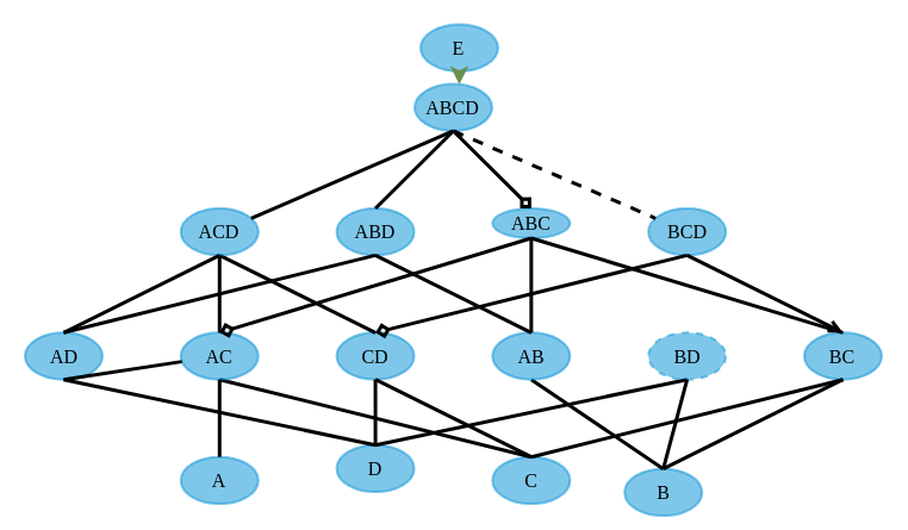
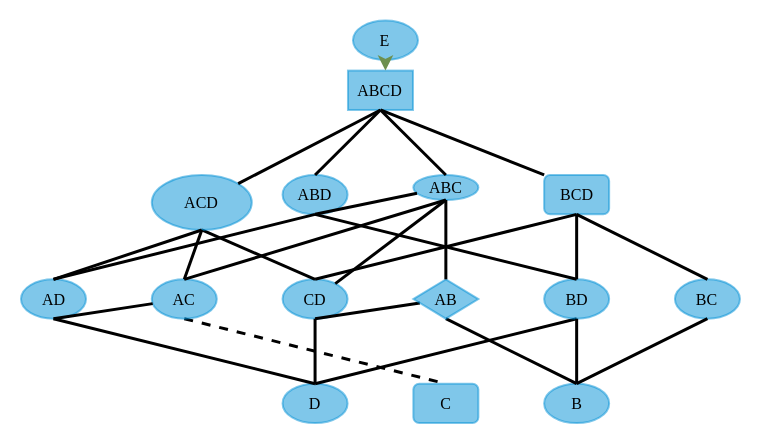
  <mxCell id="0" />
  <mxCell id="1" parent="0" />
- <mxCell id="2" value="&lt;div&gt;ABCD&lt;/div&gt;" style="ellipse;whiteSpace=wrap;html=1;rounded=1;shadow=0;glass=0;labelBackgroundColor=none;strokeColor=#008FD5;strokeWidth=2;fillColor=#008FD5;gradientColor=none;fontFamily=Palatino;fontSize=16;fontColor=#000000;align=center;opacity=50;spacing=15;verticalAlign=middle;horizontal=1;aspect=fixed;" vertex="1" parent="1"><mxGeometry x="347.47" y="70.103" width="64.993" height="39.373" as="geometry" /></mxCell>
+ <mxCell id="2" value="&lt;div&gt;ABCD&lt;/div&gt;" style="whiteSpace=wrap;html=1;shadow=0;glass=0;labelBackgroundColor=none;strokeColor=#008FD5;strokeWidth=2;fillColor=#008FD5;gradientColor=none;fontFamily=Palatino;fontSize=16;fontColor=#000000;align=center;opacity=50;spacing=15;verticalAlign=middle;horizontal=1;aspect=fixed;rounded=0;" vertex="1" parent="1"><mxGeometry x="347.47" y="70.103" width="64.993" height="39.373" as="geometry" /></mxCell>
  <mxCell id="3" value="ABD" style="ellipse;whiteSpace=wrap;html=1;rounded=1;shadow=0;glass=0;labelBackgroundColor=none;strokeColor=#008FD5;strokeWidth=2;fillColor=#008FD5;gradientColor=none;fontFamily=Palatino;fontSize=16;fontColor=#000000;align=center;opacity=50;spacing=15;verticalAlign=middle;horizontal=1;aspect=fixed;" vertex="1" parent="1"><mxGeometry x="282.076" y="174.469" width="64.993" height="39.373" as="geometry" /></mxCell>
  <mxCell id="4" value="" style="rounded=0;orthogonalLoop=1;jettySize=auto;html=1;endArrow=none;exitX=0.5;exitY=1;exitDx=0;exitDy=0;fontFamily=Palatino;fontSize=16;strokeColor=#000000;orthogonal=1;entryX=0.5;entryY=0;entryDx=0;entryDy=0;strokeWidth=3;endFill=0;" edge="1" parent="1" source="2" target="3"><mxGeometry relative="1" as="geometry" /></mxCell>
  <mxCell id="5" value="E" style="ellipse;whiteSpace=wrap;html=1;rounded=1;shadow=0;glass=0;labelBackgroundColor=none;strokeColor=#008FD5;strokeWidth=2;fillColor=#008FD5;gradientColor=none;fontFamily=Palatino;fontSize=16;fontColor=#000000;align=center;opacity=50;spacing=15;verticalAlign=middle;horizontal=1;aspect=fixed;" vertex="1" parent="1"><mxGeometry x="352.47" y="20" width="64.993" height="39.373" as="geometry" /></mxCell>
  <mxCell id="6" value="" style="rounded=0;orthogonalLoop=1;jettySize=auto;html=1;strokeColor=#6D904F;strokeWidth=3;orthogonal=1;fontFamily=Palatino;fontSize=16;endFill=1;endArrow=classic;" edge="1" parent="1" source="5" target="2"><mxGeometry relative="1" as="geometry" /></mxCell>
- <mxCell id="7" value="BCD" style="ellipse;whiteSpace=wrap;html=1;rounded=1;shadow=0;glass=0;labelBackgroundColor=none;strokeColor=#008FD5;strokeWidth=2;fillColor=#008FD5;gradientColor=none;fontFamily=Palatino;fontSize=16;fontColor=#000000;align=center;opacity=50;spacing=15;verticalAlign=middle;horizontal=1;aspect=fixed;" vertex="1" parent="1"><mxGeometry x="543.653" y="174.469" width="64.993" height="39.373" as="geometry" /></mxCell>
- <mxCell id="8" style="rounded=0;orthogonalLoop=1;jettySize=auto;html=1;endArrow=none;exitX=0.5;exitY=1;exitDx=0;exitDy=0;orthogonal=1;strokeColor=#000000;fontFamily=Palatino;fontSize=16;strokeWidth=3;endFill=0;dashed=1;" edge="1" parent="1" source="2" target="7"><mxGeometry relative="1" as="geometry" /></mxCell>
+ <mxCell id="7" value="BCD" style="whiteSpace=wrap;html=1;shadow=0;glass=0;labelBackgroundColor=none;strokeColor=#008FD5;strokeWidth=2;fillColor=#008FD5;gradientColor=none;fontFamily=Palatino;fontSize=16;fontColor=#000000;align=center;opacity=50;spacing=15;verticalAlign=middle;horizontal=1;aspect=fixed;rounded=1;" vertex="1" parent="1"><mxGeometry x="543.653" y="174.469" width="64.993" height="39.373" as="geometry" /></mxCell>
+ <mxCell id="8" style="rounded=0;orthogonalLoop=1;jettySize=auto;html=1;endArrow=none;exitX=0.5;exitY=1;exitDx=0;exitDy=0;orthogonal=1;strokeColor=#000000;fontFamily=Palatino;fontSize=16;strokeWidth=3;endFill=0;" edge="1" parent="1" source="2" target="7"><mxGeometry relative="1" as="geometry" /></mxCell>
  <mxCell id="9" value="CD" style="ellipse;whiteSpace=wrap;html=1;rounded=1;shadow=0;glass=0;labelBackgroundColor=none;strokeColor=#008FD5;strokeWidth=2;fillColor=#008FD5;gradientColor=none;fontFamily=Palatino;fontSize=16;fontColor=#000000;align=center;opacity=50;spacing=15;verticalAlign=middle;horizontal=1;aspect=fixed;" vertex="1" parent="1"><mxGeometry x="282.076" y="278.835" width="64.993" height="39.373" as="geometry" /></mxCell>
- <mxCell id="10" value="" style="rounded=0;orthogonalLoop=1;jettySize=auto;html=1;strokeColor=#000000;fontFamily=Palatino;fontSize=16;endArrow=diamond;endFill=0;exitX=0.5;exitY=1;exitDx=0;exitDy=0;entryX=0.5;entryY=0;entryDx=0;entryDy=0;orthogonal=1;strokeWidth=3;" edge="1" parent="1" source="7" target="9"><mxGeometry relative="1" as="geometry" /></mxCell>
+ <mxCell id="10" value="" style="rounded=0;orthogonalLoop=1;jettySize=auto;html=1;strokeColor=#000000;fontFamily=Palatino;fontSize=16;endArrow=none;endFill=0;exitX=0.5;exitY=1;exitDx=0;exitDy=0;entryX=0.5;entryY=0;entryDx=0;entryDy=0;orthogonal=1;strokeWidth=3;" edge="1" parent="1" source="7" target="9"><mxGeometry relative="1" as="geometry" /></mxCell>
  <mxCell id="11" value="ABC" style="ellipse;whiteSpace=wrap;html=1;rounded=1;shadow=0;glass=0;labelBackgroundColor=none;strokeColor=#008FD5;strokeWidth=2;fillColor=#008FD5;gradientColor=none;fontFamily=Palatino;fontSize=16;fontColor=#000000;align=center;opacity=50;spacing=15;verticalAlign=middle;horizontal=1;aspect=fixed;" vertex="1" parent="1"><mxGeometry x="412.864" y="174.469" width="64.993" height="25" as="geometry" /></mxCell>
- <mxCell id="12" style="rounded=0;orthogonalLoop=1;jettySize=auto;html=1;strokeColor=#000000;endArrow=diamond;exitX=0.5;exitY=1;exitDx=0;exitDy=0;fontFamily=Palatino;fontSize=16;orthogonal=1;entryX=0.5;entryY=0;entryDx=0;entryDy=0;strokeWidth=3;endFill=0;" edge="1" parent="1" source="2" target="11"><mxGeometry relative="1" as="geometry" /></mxCell>
+ <mxCell id="12" style="rounded=0;orthogonalLoop=1;jettySize=auto;html=1;strokeColor=#000000;endArrow=none;exitX=0.5;exitY=1;exitDx=0;exitDy=0;fontFamily=Palatino;fontSize=16;orthogonal=1;entryX=0.5;entryY=0;entryDx=0;entryDy=0;strokeWidth=3;endFill=0;" edge="1" parent="1" source="2" target="11"><mxGeometry relative="1" as="geometry" /></mxCell>
  <mxCell id="13" style="orthogonalLoop=1;jettySize=auto;html=1;strokeColor=#000000;fontFamily=Palatino;fontSize=16;rounded=0;endArrow=none;endFill=0;exitX=0.5;exitY=1;exitDx=0;exitDy=0;entryX=0.5;entryY=0;entryDx=0;entryDy=0;orthogonal=1;strokeWidth=3;" edge="1" parent="1" source="14" target="9"><mxGeometry relative="1" as="geometry" /></mxCell>
- <mxCell id="14" value="ACD" style="ellipse;whiteSpace=wrap;html=1;rounded=1;shadow=0;glass=0;labelBackgroundColor=none;strokeColor=#008FD5;strokeWidth=2;fillColor=#008FD5;gradientColor=none;fontFamily=Palatino;fontSize=16;fontColor=#000000;align=center;opacity=50;spacing=15;verticalAlign=middle;horizontal=1;aspect=fixed;" vertex="1" parent="1"><mxGeometry x="151.288" y="174.469" width="64.993" height="39.373" as="geometry" /></mxCell>
+ <mxCell id="14" value="ACD" style="ellipse;whiteSpace=wrap;html=1;rounded=1;shadow=0;glass=0;labelBackgroundColor=none;strokeColor=#008FD5;strokeWidth=2;fillColor=#008FD5;gradientColor=none;fontFamily=Palatino;fontSize=16;fontColor=#000000;align=center;opacity=50;spacing=15;verticalAlign=middle;horizontal=1;aspect=fixed;" vertex="1" parent="1"><mxGeometry x="151.288" y="174.469" width="100" height="55" as="geometry" /></mxCell>
  <mxCell id="15" style="rounded=0;orthogonalLoop=1;jettySize=auto;html=1;endArrow=none;exitX=0.5;exitY=1;exitDx=0;exitDy=0;fontFamily=Palatino;fontSize=16;strokeColor=#000000;orthogonal=1;strokeWidth=3;endFill=0;" edge="1" parent="1" source="2" target="14"><mxGeometry relative="1" as="geometry" /></mxCell>
  <mxCell id="16" value="AD" style="ellipse;whiteSpace=wrap;html=1;rounded=1;shadow=0;glass=0;labelBackgroundColor=none;strokeColor=#008FD5;strokeWidth=2;fillColor=#008FD5;gradientColor=none;fontFamily=Palatino;fontSize=16;fontColor=#000000;align=center;opacity=50;spacing=15;verticalAlign=middle;horizontal=1;aspect=fixed;" vertex="1" parent="1"><mxGeometry x="20.5" y="278.835" width="64.993" height="39.373" as="geometry" /></mxCell>
  <mxCell id="17" style="rounded=0;orthogonalLoop=1;jettySize=auto;html=1;strokeColor=#000000;fontFamily=Palatino;fontSize=16;endArrow=none;endFill=0;entryX=0.5;entryY=0;entryDx=0;entryDy=0;exitX=0.5;exitY=1;exitDx=0;exitDy=0;orthogonal=1;strokeWidth=3;" edge="1" parent="1" source="3" target="16"><mxGeometry relative="1" as="geometry" /></mxCell>
  <mxCell id="18" value="" style="rounded=0;orthogonalLoop=1;jettySize=auto;html=1;strokeColor=#000000;fontFamily=Palatino;fontSize=16;endArrow=none;endFill=0;entryX=0.5;entryY=0;entryDx=0;entryDy=0;exitX=0.5;exitY=1;exitDx=0;exitDy=0;orthogonal=1;strokeWidth=3;" edge="1" parent="1" source="14" target="16"><mxGeometry relative="1" as="geometry" /></mxCell>
- <mxCell id="19" value="D" style="ellipse;whiteSpace=wrap;html=1;rounded=1;shadow=0;glass=0;labelBackgroundColor=none;strokeColor=#008FD5;strokeWidth=2;fillColor=#008FD5;gradientColor=none;fontFamily=Palatino;fontSize=16;fontColor=#000000;align=center;opacity=50;spacing=15;verticalAlign=middle;horizontal=1;aspect=fixed;" vertex="1" parent="1"><mxGeometry x="282.076" y="373.201" width="64.993" height="39.373" as="geometry" /></mxCell>
+ <mxCell id="19" value="D" style="ellipse;whiteSpace=wrap;html=1;rounded=1;shadow=0;glass=0;labelBackgroundColor=none;strokeColor=#008FD5;strokeWidth=2;fillColor=#008FD5;gradientColor=none;fontFamily=Palatino;fontSize=16;fontColor=#000000;align=center;opacity=50;spacing=15;verticalAlign=middle;horizontal=1;aspect=fixed;" vertex="1" parent="1"><mxGeometry x="282.076" y="383.201" width="64.993" height="39.373" as="geometry" /></mxCell>
  <mxCell id="20" style="rounded=0;orthogonalLoop=1;jettySize=auto;html=1;entryX=0.5;entryY=0;entryDx=0;entryDy=0;endArrow=none;endFill=0;strokeColor=#000000;fontFamily=Palatino;fontSize=16;orthogonal=1;exitX=0.5;exitY=1;exitDx=0;exitDy=0;strokeWidth=3;" edge="1" parent="1" source="9" target="19"><mxGeometry relative="1" as="geometry"><mxPoint x="302.198" y="349.197" as="sourcePoint" /></mxGeometry></mxCell>
  <mxCell id="21" value="" style="rounded=0;orthogonalLoop=1;jettySize=auto;html=1;endArrow=none;endFill=0;strokeColor=#000000;fontFamily=Palatino;fontSize=16;exitX=0.5;exitY=1;exitDx=0;exitDy=0;entryX=0.5;entryY=0;entryDx=0;entryDy=0;orthogonal=1;strokeWidth=3;" edge="1" parent="1" source="16" target="19"><mxGeometry relative="1" as="geometry" /></mxCell>
  <mxCell id="22" style="rounded=0;orthogonalLoop=1;jettySize=auto;html=1;entryX=0.5;entryY=0;entryDx=0;entryDy=0;endArrow=none;endFill=0;strokeColor=#000000;fontFamily=Palatino;fontSize=16;exitX=0.5;exitY=1;exitDx=0;exitDy=0;orthogonal=1;strokeWidth=3;" edge="1" parent="1" source="23" target="19"><mxGeometry relative="1" as="geometry" /></mxCell>
- <mxCell id="23" value="BD" style="ellipse;whiteSpace=wrap;html=1;rounded=1;shadow=0;glass=0;labelBackgroundColor=none;strokeColor=#008FD5;strokeWidth=2;fillColor=#008FD5;gradientColor=none;fontFamily=Palatino;fontSize=16;fontColor=#000000;align=center;opacity=50;spacing=15;verticalAlign=middle;horizontal=1;aspect=fixed;dashed=1;" vertex="1" parent="1"><mxGeometry x="543.653" y="278.835" width="64.993" height="39.373" as="geometry" /></mxCell>
+ <mxCell id="23" value="BD" style="ellipse;whiteSpace=wrap;html=1;rounded=1;shadow=0;glass=0;labelBackgroundColor=none;strokeColor=#008FD5;strokeWidth=2;fillColor=#008FD5;gradientColor=none;fontFamily=Palatino;fontSize=16;fontColor=#000000;align=center;opacity=50;spacing=15;verticalAlign=middle;horizontal=1;aspect=fixed;" vertex="1" parent="1"><mxGeometry x="543.653" y="278.835" width="64.993" height="39.373" as="geometry" /></mxCell>
+ <mxCell id="24" style="rounded=0;orthogonalLoop=1;jettySize=auto;html=1;strokeColor=#000000;fontFamily=Palatino;fontSize=16;entryX=0.5;entryY=0;entryDx=0;entryDy=0;endArrow=none;endFill=0;exitX=0.5;exitY=1;exitDx=0;exitDy=0;orthogonal=1;strokeWidth=3;" edge="1" parent="1" source="3" target="23"><mxGeometry relative="1" as="geometry" /></mxCell>
+ <mxCell id="25" style="rounded=0;orthogonalLoop=1;jettySize=auto;html=1;strokeColor=#000000;fontFamily=Palatino;fontSize=16;entryX=0.5;entryY=0;entryDx=0;entryDy=0;endArrow=none;endFill=0;exitX=0.5;exitY=1;exitDx=0;exitDy=0;orthogonal=1;strokeWidth=3;" edge="1" parent="1" source="7" target="23"><mxGeometry relative="1" as="geometry" /></mxCell>
  <mxCell id="26" value="BC" style="ellipse;whiteSpace=wrap;html=1;rounded=1;shadow=0;glass=0;labelBackgroundColor=none;strokeColor=#008FD5;strokeWidth=2;fillColor=#008FD5;gradientColor=none;fontFamily=Palatino;fontSize=16;fontColor=#000000;align=center;opacity=50;spacing=15;verticalAlign=middle;horizontal=1;aspect=fixed;" vertex="1" parent="1"><mxGeometry x="674.441" y="278.835" width="64.993" height="39.373" as="geometry" /></mxCell>
- <mxCell id="27" style="rounded=0;orthogonalLoop=1;jettySize=auto;html=1;entryX=0.5;entryY=0;entryDx=0;entryDy=0;endArrow=open;endFill=0;strokeColor=#000000;fontFamily=Palatino;fontSize=16;exitX=0.5;exitY=1;exitDx=0;exitDy=0;orthogonal=1;strokeWidth=3;" edge="1" parent="1" source="7" target="26"><mxGeometry relative="1" as="geometry" /></mxCell>
- <mxCell id="28" style="rounded=0;orthogonalLoop=1;jettySize=auto;html=1;strokeColor=#000000;fontFamily=Palatino;fontSize=16;endArrow=none;endFill=0;entryX=0.5;entryY=0;entryDx=0;entryDy=0;exitX=0.5;exitY=1;exitDx=0;exitDy=0;orthogonal=1;strokeWidth=3;" edge="1" parent="1" source="11" target="26"><mxGeometry relative="1" as="geometry" /></mxCell>
- <mxCell id="29" value="C" style="ellipse;whiteSpace=wrap;html=1;rounded=1;shadow=0;glass=0;labelBackgroundColor=none;strokeColor=#008FD5;strokeWidth=2;fillColor=#008FD5;gradientColor=none;fontFamily=Palatino;fontSize=16;fontColor=#000000;align=center;opacity=50;spacing=15;verticalAlign=middle;horizontal=1;aspect=fixed;" vertex="1" parent="1"><mxGeometry x="412.864" y="383.201" width="64.993" height="39.373" as="geometry" /></mxCell>
- <mxCell id="30" style="rounded=0;orthogonalLoop=1;jettySize=auto;html=1;exitX=0.5;exitY=1;exitDx=0;exitDy=0;entryX=0.5;entryY=0;entryDx=0;entryDy=0;endArrow=none;endFill=0;strokeColor=#000000;fontFamily=Palatino;fontSize=16;orthogonal=1;strokeWidth=3;" edge="1" parent="1" source="9" target="29"><mxGeometry relative="1" as="geometry" /></mxCell>
- <mxCell id="31" value="" style="rounded=0;orthogonalLoop=1;jettySize=auto;html=1;endArrow=none;endFill=0;strokeColor=#000000;fontFamily=Palatino;fontSize=16;entryX=0.5;entryY=0;entryDx=0;entryDy=0;exitX=0.5;exitY=1;exitDx=0;exitDy=0;orthogonal=1;strokeWidth=3;" edge="1" parent="1" source="26" target="29"><mxGeometry relative="1" as="geometry" /></mxCell>
- <mxCell id="32" value="B" style="ellipse;whiteSpace=wrap;html=1;rounded=1;shadow=0;glass=0;labelBackgroundColor=none;strokeColor=#008FD5;strokeWidth=2;fillColor=#008FD5;gradientColor=none;fontFamily=Palatino;fontSize=16;fontColor=#000000;align=center;opacity=50;spacing=15;verticalAlign=middle;horizontal=1;aspect=fixed;" vertex="1" parent="1"><mxGeometry x="523.653" y="393.201" width="64.993" height="39.373" as="geometry" /></mxCell>
+ <mxCell id="27" style="rounded=0;orthogonalLoop=1;jettySize=auto;html=1;entryX=0.5;entryY=0;entryDx=0;entryDy=0;endArrow=none;endFill=0;strokeColor=#000000;fontFamily=Palatino;fontSize=16;exitX=0.5;exitY=1;exitDx=0;exitDy=0;orthogonal=1;strokeWidth=3;" edge="1" parent="1" source="7" target="26"><mxGeometry relative="1" as="geometry" /></mxCell>
+ <mxCell id="28" style="rounded=0;orthogonalLoop=1;jettySize=auto;html=1;strokeColor=#000000;fontFamily=Palatino;fontSize=16;endArrow=none;endFill=0;exitX=0.5;exitY=1;exitDx=0;exitDy=0;orthogonal=1;strokeWidth=3;" edge="1" parent="1" source="11" target="9"><mxGeometry relative="1" as="geometry" /></mxCell>
+ <mxCell id="29" value="C" style="whiteSpace=wrap;html=1;shadow=0;glass=0;labelBackgroundColor=none;strokeColor=#008FD5;strokeWidth=2;fillColor=#008FD5;gradientColor=none;fontFamily=Palatino;fontSize=16;fontColor=#000000;align=center;opacity=50;spacing=15;verticalAlign=middle;horizontal=1;aspect=fixed;rounded=1;" vertex="1" parent="1"><mxGeometry x="412.864" y="383.201" width="64.993" height="39.373" as="geometry" /></mxCell>
+ <mxCell id="30" style="rounded=0;orthogonalLoop=1;jettySize=auto;html=1;exitX=0.5;exitY=1;exitDx=0;exitDy=0;endArrow=none;endFill=0;strokeColor=#000000;fontFamily=Palatino;fontSize=16;orthogonal=1;strokeWidth=3;" edge="1" parent="1" source="9" target="40"><mxGeometry relative="1" as="geometry" /></mxCell>
+ <mxCell id="32" value="B" style="ellipse;whiteSpace=wrap;html=1;rounded=1;shadow=0;glass=0;labelBackgroundColor=none;strokeColor=#008FD5;strokeWidth=2;fillColor=#008FD5;gradientColor=none;fontFamily=Palatino;fontSize=16;fontColor=#000000;align=center;opacity=50;spacing=15;verticalAlign=middle;horizontal=1;aspect=fixed;" vertex="1" parent="1"><mxGeometry x="543.653" y="383.201" width="64.993" height="39.373" as="geometry" /></mxCell>
  <mxCell id="33" style="rounded=0;orthogonalLoop=1;jettySize=auto;html=1;entryX=0.5;entryY=0;entryDx=0;entryDy=0;endArrow=none;endFill=0;strokeColor=#000000;fontFamily=Palatino;fontSize=16;exitX=0.5;exitY=1;exitDx=0;exitDy=0;orthogonal=1;strokeWidth=3;" edge="1" parent="1" source="23" target="32"><mxGeometry relative="1" as="geometry" /></mxCell>
  <mxCell id="34" value="" style="rounded=0;orthogonalLoop=1;jettySize=auto;html=1;endArrow=none;endFill=0;strokeColor=#000000;fontFamily=Palatino;fontSize=16;exitX=0.5;exitY=1;exitDx=0;exitDy=0;entryX=0.5;entryY=0;entryDx=0;entryDy=0;orthogonal=1;strokeWidth=3;" edge="1" parent="1" source="26" target="32"><mxGeometry relative="1" as="geometry" /></mxCell>
- <mxCell id="35" style="rounded=0;orthogonalLoop=1;jettySize=auto;html=1;exitX=0.5;exitY=1;exitDx=0;exitDy=0;entryX=0.5;entryY=0;entryDx=0;entryDy=0;endArrow=none;endFill=0;strokeColor=#000000;fontFamily=Palatino;fontSize=16;orthogonal=1;strokeWidth=3;" edge="1" parent="1" source="36" target="29"><mxGeometry relative="1" as="geometry" /></mxCell>
+ <mxCell id="35" style="rounded=0;orthogonalLoop=1;jettySize=auto;html=1;exitX=0.5;exitY=1;exitDx=0;exitDy=0;entryX=0.5;entryY=0;entryDx=0;entryDy=0;endArrow=none;endFill=0;strokeColor=#000000;fontFamily=Palatino;fontSize=16;orthogonal=1;strokeWidth=3;dashed=1;" edge="1" parent="1" source="36" target="29"><mxGeometry relative="1" as="geometry" /></mxCell>
  <mxCell id="36" value="AC" style="ellipse;whiteSpace=wrap;html=1;rounded=1;shadow=0;glass=0;labelBackgroundColor=none;strokeColor=#008FD5;strokeWidth=2;fillColor=#008FD5;gradientColor=none;fontFamily=Palatino;fontSize=16;fontColor=#000000;align=center;opacity=50;spacing=15;verticalAlign=middle;horizontal=1;aspect=fixed;" vertex="1" parent="1"><mxGeometry x="151.288" y="278.835" width="64.993" height="39.373" as="geometry" /></mxCell>
- <mxCell id="37" style="rounded=0;orthogonalLoop=1;jettySize=auto;html=1;strokeColor=#000000;fontFamily=Palatino;fontSize=16;endArrow=diamond;endFill=0;exitX=0.5;exitY=1;exitDx=0;exitDy=0;entryX=0.5;entryY=0;entryDx=0;entryDy=0;orthogonal=1;strokeWidth=3;" edge="1" parent="1" source="11" target="36"><mxGeometry relative="1" as="geometry" /></mxCell>
+ <mxCell id="37" style="rounded=0;orthogonalLoop=1;jettySize=auto;html=1;strokeColor=#000000;fontFamily=Palatino;fontSize=16;endArrow=none;endFill=0;exitX=0.5;exitY=1;exitDx=0;exitDy=0;entryX=0.5;entryY=0;entryDx=0;entryDy=0;orthogonal=1;strokeWidth=3;" edge="1" parent="1" source="11" target="36"><mxGeometry relative="1" as="geometry" /></mxCell>
  <mxCell id="38" style="rounded=0;orthogonalLoop=1;jettySize=auto;html=1;strokeColor=#000000;fontFamily=Palatino;fontSize=16;endArrow=none;endFill=0;entryX=0.5;entryY=0;entryDx=0;entryDy=0;exitX=0.5;exitY=1;exitDx=0;exitDy=0;orthogonal=1;strokeWidth=3;" edge="1" parent="1" source="14" target="36"><mxGeometry relative="1" as="geometry" /></mxCell>
  <mxCell id="39" style="rounded=0;orthogonalLoop=1;jettySize=auto;html=1;entryX=0.5;entryY=0;entryDx=0;entryDy=0;endArrow=none;endFill=0;strokeColor=#000000;fontFamily=Palatino;fontSize=16;exitX=0.5;exitY=1;exitDx=0;exitDy=0;orthogonal=1;strokeWidth=3;" edge="1" parent="1" source="40" target="32"><mxGeometry relative="1" as="geometry" /></mxCell>
- <mxCell id="40" value="AB" style="ellipse;whiteSpace=wrap;html=1;rounded=1;shadow=0;glass=0;labelBackgroundColor=none;strokeColor=#008FD5;strokeWidth=2;fillColor=#008FD5;gradientColor=none;fontFamily=Palatino;fontSize=16;fontColor=#000000;align=center;opacity=50;spacing=15;verticalAlign=middle;horizontal=1;aspect=fixed;" vertex="1" parent="1"><mxGeometry x="412.864" y="278.835" width="64.993" height="39.373" as="geometry" /></mxCell>
- <mxCell id="41" style="rounded=0;orthogonalLoop=1;jettySize=auto;html=1;strokeColor=#000000;fontFamily=Palatino;fontSize=16;endArrow=none;endFill=0;exitX=0.5;exitY=1;exitDx=0;exitDy=0;entryX=0.5;entryY=0;entryDx=0;entryDy=0;orthogonal=1;strokeWidth=3;" edge="1" parent="1" source="3" target="40"><mxGeometry relative="1" as="geometry" /></mxCell>
+ <mxCell id="40" value="AB" style="rhombus;whiteSpace=wrap;html=1;shadow=0;glass=0;labelBackgroundColor=none;strokeColor=#008FD5;strokeWidth=2;fillColor=#008FD5;gradientColor=none;fontFamily=Palatino;fontSize=16;fontColor=#000000;align=center;opacity=50;spacing=15;verticalAlign=middle;horizontal=1;aspect=fixed;" vertex="1" parent="1"><mxGeometry x="412.864" y="278.835" width="64.993" height="39.373" as="geometry" /></mxCell>
+ <mxCell id="41" style="rounded=0;orthogonalLoop=1;jettySize=auto;html=1;strokeColor=#000000;fontFamily=Palatino;fontSize=16;endArrow=none;endFill=0;exitX=0.5;exitY=1;exitDx=0;exitDy=0;orthogonal=1;strokeWidth=3;" edge="1" parent="1" source="3" target="11"><mxGeometry relative="1" as="geometry" /></mxCell>
  <mxCell id="42" style="rounded=0;orthogonalLoop=1;jettySize=auto;html=1;strokeColor=#000000;fontFamily=Palatino;fontSize=16;endArrow=none;endFill=0;exitX=0.5;exitY=1;exitDx=0;exitDy=0;entryX=0.5;entryY=0;entryDx=0;entryDy=0;orthogonal=1;strokeWidth=3;" edge="1" parent="1" source="11" target="40"><mxGeometry relative="1" as="geometry" /></mxCell>
- <mxCell id="43" value="A" style="ellipse;whiteSpace=wrap;html=1;rounded=1;shadow=0;glass=0;labelBackgroundColor=none;strokeColor=#008FD5;strokeWidth=2;fillColor=#008FD5;gradientColor=none;fontFamily=Palatino;fontSize=16;fontColor=#000000;align=center;opacity=50;spacing=15;verticalAlign=middle;horizontal=1;aspect=fixed;" vertex="1" parent="1"><mxGeometry x="151.288" y="383.201" width="64.993" height="39.373" as="geometry" /></mxCell>
  <mxCell id="44" style="rounded=0;orthogonalLoop=1;jettySize=auto;html=1;endArrow=none;endFill=0;strokeColor=#000000;fontFamily=Palatino;fontSize=16;exitX=0.5;exitY=1;exitDx=0;exitDy=0;orthogonal=1;strokeWidth=3;" edge="1" parent="1" source="16" target="36"><mxGeometry relative="1" as="geometry" /></mxCell>
- <mxCell id="45" style="rounded=0;orthogonalLoop=1;jettySize=auto;html=1;entryX=0.5;entryY=0;entryDx=0;entryDy=0;endArrow=none;endFill=0;strokeColor=#000000;fontFamily=Palatino;fontSize=16;exitX=0.5;exitY=1;exitDx=0;exitDy=0;orthogonal=1;strokeWidth=3;" edge="1" parent="1" source="36" target="43"><mxGeometry relative="1" as="geometry" /></mxCell>
